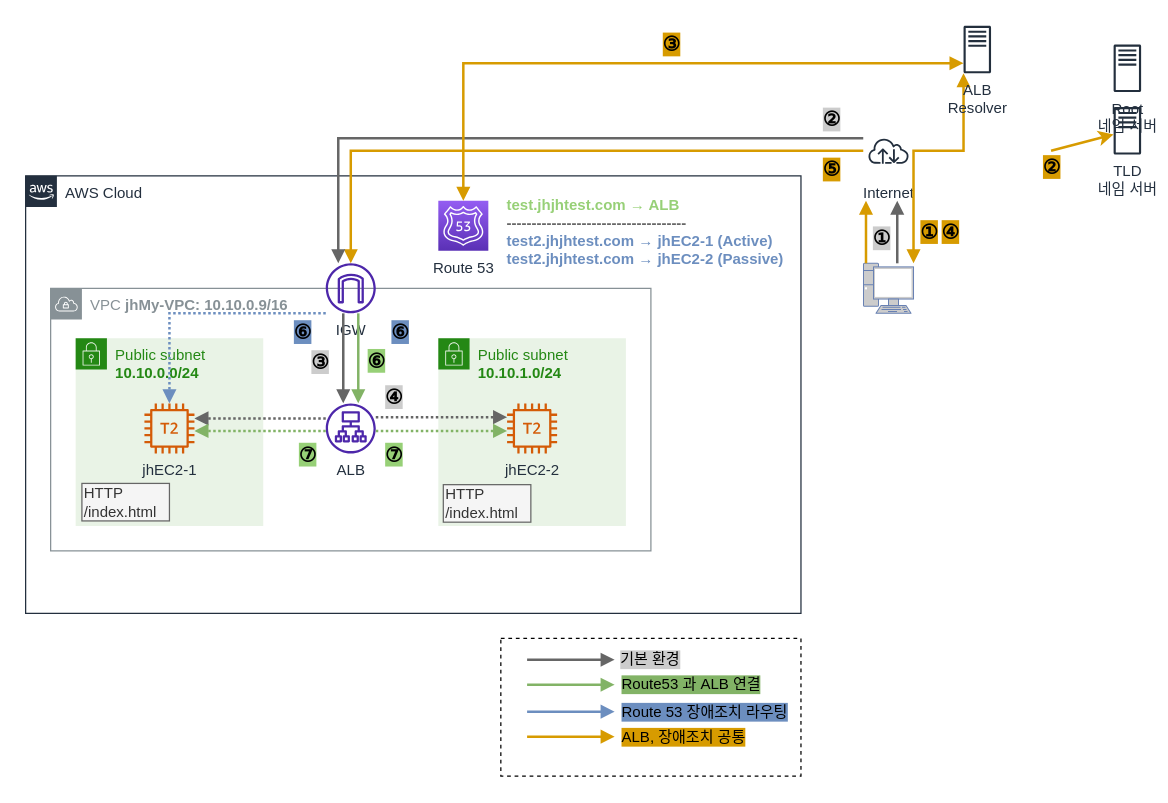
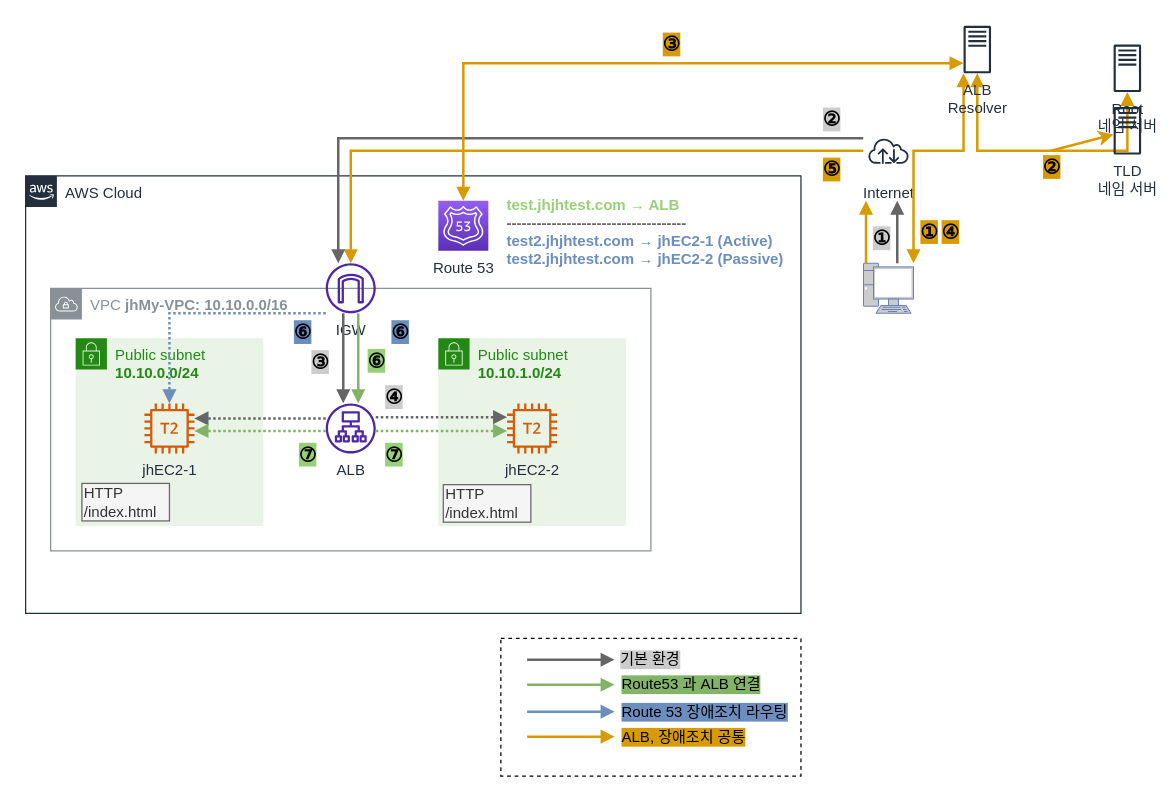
  <mxCell id="0" />
  <mxCell id="1" parent="0" />
  <mxCell id="2" value="AWS Cloud" style="points=[[0,0],[0.25,0],[0.5,0],[0.75,0],[1,0],[1,0.25],[1,0.5],[1,0.75],[1,1],[0.75,1],[0.5,1],[0.25,1],[0,1],[0,0.75],[0,0.5],[0,0.25]];outlineConnect=0;gradientColor=none;html=1;whiteSpace=wrap;fontSize=12;fontStyle=0;container=1;pointerEvents=0;collapsible=0;recursiveResize=0;shape=mxgraph.aws4.group;grIcon=mxgraph.aws4.group_aws_cloud_alt;strokeColor=#232F3E;fillColor=none;verticalAlign=top;align=left;spacingLeft=30;fontColor=#232F3E;dashed=0;" parent="1" vertex="1"><mxGeometry x="20" y="140" width="620" height="350" as="geometry" /></mxCell>
- <mxCell id="3" value="VPC &lt;b&gt;jhMy-VPC: 10.10.0.9/16&lt;/b&gt;" style="sketch=0;outlineConnect=0;gradientColor=none;html=1;whiteSpace=wrap;fontSize=12;fontStyle=0;shape=mxgraph.aws4.group;grIcon=mxgraph.aws4.group_vpc;strokeColor=#879196;fillColor=none;verticalAlign=top;align=left;spacingLeft=30;fontColor=#879196;dashed=0;" parent="2" vertex="1"><mxGeometry x="20" y="90" width="480" height="210" as="geometry" /></mxCell>
+ <mxCell id="3" value="VPC &lt;b&gt;jhMy-VPC: 10.10.0.0/16&lt;/b&gt;" style="sketch=0;outlineConnect=0;gradientColor=none;html=1;whiteSpace=wrap;fontSize=12;fontStyle=0;shape=mxgraph.aws4.group;grIcon=mxgraph.aws4.group_vpc;strokeColor=#879196;fillColor=none;verticalAlign=top;align=left;spacingLeft=30;fontColor=#879196;dashed=0;" parent="2" vertex="1"><mxGeometry x="20" y="90" width="480" height="210" as="geometry" /></mxCell>
  <mxCell id="4" value="Public subnet&lt;br&gt;&lt;b&gt;10.10.0.0/24&lt;/b&gt;" style="points=[[0,0],[0.25,0],[0.5,0],[0.75,0],[1,0],[1,0.25],[1,0.5],[1,0.75],[1,1],[0.75,1],[0.5,1],[0.25,1],[0,1],[0,0.75],[0,0.5],[0,0.25]];outlineConnect=0;gradientColor=none;html=1;whiteSpace=wrap;fontSize=12;fontStyle=0;container=1;pointerEvents=0;collapsible=0;recursiveResize=0;shape=mxgraph.aws4.group;grIcon=mxgraph.aws4.group_security_group;grStroke=0;strokeColor=#248814;fillColor=#E9F3E6;verticalAlign=top;align=left;spacingLeft=30;fontColor=#248814;dashed=0;" parent="2" vertex="1"><mxGeometry x="40" y="130" width="150" height="150" as="geometry" /></mxCell>
  <mxCell id="5" value="jhEC2-1" style="sketch=0;outlineConnect=0;fontColor=#232F3E;gradientColor=none;fillColor=#D45B07;strokeColor=none;dashed=0;verticalLabelPosition=bottom;verticalAlign=top;align=center;html=1;fontSize=12;fontStyle=0;aspect=fixed;pointerEvents=1;shape=mxgraph.aws4.t2_instance;" parent="4" vertex="1"><mxGeometry x="55" y="52" width="40" height="40" as="geometry" /></mxCell>
  <mxCell id="6" value="Public subnet&lt;br&gt;&lt;b&gt;10.10.1.0/24&lt;/b&gt;" style="points=[[0,0],[0.25,0],[0.5,0],[0.75,0],[1,0],[1,0.25],[1,0.5],[1,0.75],[1,1],[0.75,1],[0.5,1],[0.25,1],[0,1],[0,0.75],[0,0.5],[0,0.25]];outlineConnect=0;gradientColor=none;html=1;whiteSpace=wrap;fontSize=12;fontStyle=0;container=1;pointerEvents=0;collapsible=0;recursiveResize=0;shape=mxgraph.aws4.group;grIcon=mxgraph.aws4.group_security_group;grStroke=0;strokeColor=#248814;fillColor=#E9F3E6;verticalAlign=top;align=left;spacingLeft=30;fontColor=#248814;dashed=0;" parent="2" vertex="1"><mxGeometry x="330" y="130" width="150" height="150" as="geometry" /></mxCell>
  <mxCell id="7" value="jhEC2-2" style="sketch=0;outlineConnect=0;fontColor=#232F3E;gradientColor=none;fillColor=#D45B07;strokeColor=none;dashed=0;verticalLabelPosition=bottom;verticalAlign=top;align=center;html=1;fontSize=12;fontStyle=0;aspect=fixed;pointerEvents=1;shape=mxgraph.aws4.t2_instance;" parent="6" vertex="1"><mxGeometry x="55" y="52" width="40" height="40" as="geometry" /></mxCell>
  <mxCell id="8" value="HTTP&lt;br&gt;&lt;div style=&quot;&quot;&gt;&lt;span style=&quot;background-color: initial;&quot;&gt;/index.html&lt;/span&gt;&lt;/div&gt;" style="text;html=1;strokeColor=#666666;fillColor=#f5f5f5;align=left;verticalAlign=middle;whiteSpace=wrap;rounded=0;fontSize=12;fontColor=#333333;" parent="6" vertex="1"><mxGeometry x="4" y="117" width="70" height="30" as="geometry" /></mxCell>
  <mxCell id="9" style="edgeStyle=orthogonalEdgeStyle;rounded=0;orthogonalLoop=1;jettySize=auto;html=1;strokeWidth=2;fontSize=12;fontColor=#97D077;startArrow=none;startFill=0;endArrow=block;endFill=1;fillColor=#dae8fc;strokeColor=#6c8ebf;dashed=1;dashPattern=1 1;" parent="2" source="10" target="5" edge="1"><mxGeometry relative="1" as="geometry"><Array as="points"><mxPoint x="115" y="110" /></Array></mxGeometry></mxCell>
  <mxCell id="10" value="IGW" style="sketch=0;outlineConnect=0;fontColor=#232F3E;gradientColor=none;fillColor=#4D27AA;strokeColor=none;dashed=0;verticalLabelPosition=bottom;verticalAlign=top;align=center;html=1;fontSize=12;fontStyle=0;aspect=fixed;pointerEvents=1;shape=mxgraph.aws4.internet_gateway;" parent="2" vertex="1"><mxGeometry x="240" y="70" width="40" height="40" as="geometry" /></mxCell>
  <mxCell id="11" value="Route 53" style="sketch=0;points=[[0,0,0],[0.25,0,0],[0.5,0,0],[0.75,0,0],[1,0,0],[0,1,0],[0.25,1,0],[0.5,1,0],[0.75,1,0],[1,1,0],[0,0.25,0],[0,0.5,0],[0,0.75,0],[1,0.25,0],[1,0.5,0],[1,0.75,0]];outlineConnect=0;fontColor=#232F3E;gradientColor=#945DF2;gradientDirection=north;fillColor=#5A30B5;strokeColor=#ffffff;dashed=0;verticalLabelPosition=bottom;verticalAlign=top;align=center;html=1;fontSize=12;fontStyle=0;aspect=fixed;shape=mxgraph.aws4.resourceIcon;resIcon=mxgraph.aws4.route_53;" parent="2" vertex="1"><mxGeometry x="330" y="20" width="40" height="40" as="geometry" /></mxCell>
  <mxCell id="12" value="HTTP&lt;br&gt;&lt;div style=&quot;&quot;&gt;&lt;span style=&quot;background-color: initial;&quot;&gt;/index.html&lt;/span&gt;&lt;/div&gt;" style="text;html=1;strokeColor=#666666;fillColor=#f5f5f5;align=left;verticalAlign=middle;whiteSpace=wrap;rounded=0;fontSize=12;fontColor=#333333;" parent="2" vertex="1"><mxGeometry x="45" y="246" width="70" height="30" as="geometry" /></mxCell>
  <mxCell id="13" value="&lt;b style=&quot;color: rgb(151, 208, 119);&quot;&gt;test.jhjhtest.com → ALB&lt;br&gt;&lt;/b&gt;&lt;b style=&quot;&quot;&gt;&lt;font color=&quot;#666666&quot;&gt;------------------------------------&lt;/font&gt;&lt;br&gt;&lt;font color=&quot;#6c8ebf&quot;&gt;test2.jhjhtest.com → jhEC2-1 (Active)&lt;/font&gt;&lt;br&gt;&lt;font color=&quot;#6c8ebf&quot;&gt;test2.jhjhtest.com → jhEC2-2 (Passive)&lt;/font&gt;&lt;/b&gt;" style="text;html=1;strokeColor=none;fillColor=none;align=left;verticalAlign=middle;whiteSpace=wrap;rounded=0;fontSize=12;" parent="2" vertex="1"><mxGeometry x="383" y="15" width="225" height="60" as="geometry" /></mxCell>
  <mxCell id="14" value="⑥" style="text;html=1;strokeColor=none;fillColor=none;align=center;verticalAlign=middle;whiteSpace=wrap;rounded=0;fontSize=16;labelBackgroundColor=#6C8EBF;fontStyle=1" parent="2" vertex="1"><mxGeometry x="280" y="110" width="40" height="30" as="geometry" /></mxCell>
  <mxCell id="15" value="⑥" style="text;html=1;strokeColor=none;fillColor=none;align=center;verticalAlign=middle;whiteSpace=wrap;rounded=0;fontSize=16;labelBackgroundColor=#6C8EBF;fontStyle=1" parent="2" vertex="1"><mxGeometry x="202" y="110" width="40" height="30" as="geometry" /></mxCell>
  <mxCell id="16" style="edgeStyle=orthogonalEdgeStyle;rounded=0;orthogonalLoop=1;jettySize=auto;html=1;strokeWidth=2;fontSize=12;fontColor=#97D077;startArrow=none;startFill=0;endArrow=block;endFill=1;fillColor=#ffe6cc;strokeColor=#d79b00;" parent="1" source="18" target="10" edge="1"><mxGeometry relative="1" as="geometry"><Array as="points"><mxPoint x="280" y="120" /></Array></mxGeometry></mxCell>
  <mxCell id="17" style="edgeStyle=orthogonalEdgeStyle;rounded=0;orthogonalLoop=1;jettySize=auto;html=1;strokeWidth=2;fontSize=16;endArrow=block;endFill=1;fillColor=#f5f5f5;strokeColor=#666666;" edge="1" parent="1" source="18" target="10"><mxGeometry relative="1" as="geometry"><Array as="points"><mxPoint x="270" y="110" /></Array></mxGeometry></mxCell>
  <mxCell id="18" value="Internet" style="sketch=0;outlineConnect=0;fontColor=#232F3E;gradientColor=none;strokeColor=#232F3E;fillColor=#ffffff;dashed=0;verticalLabelPosition=bottom;verticalAlign=top;align=center;html=1;fontSize=12;fontStyle=0;aspect=fixed;shape=mxgraph.aws4.resourceIcon;resIcon=mxgraph.aws4.internet;" parent="1" vertex="1"><mxGeometry x="690" y="100" width="40" height="40" as="geometry" /></mxCell>
  <mxCell id="19" style="edgeStyle=orthogonalEdgeStyle;rounded=0;orthogonalLoop=1;jettySize=auto;html=1;strokeWidth=2;fontSize=12;startArrow=block;startFill=1;endArrow=block;endFill=1;fillColor=#ffe6cc;strokeColor=#d79b00;" parent="1" source="21" target="24" edge="1"><mxGeometry relative="1" as="geometry"><Array as="points"><mxPoint x="730" y="120" /><mxPoint x="770" y="120" /></Array></mxGeometry></mxCell>
  <mxCell id="20" style="edgeStyle=orthogonalEdgeStyle;rounded=0;orthogonalLoop=1;jettySize=auto;html=1;endArrow=block;endFill=1;fillColor=#f5f5f5;strokeColor=#666666;strokeWidth=2;" edge="1" parent="1"><mxGeometry relative="1" as="geometry"><mxPoint x="717" y="160" as="targetPoint" /><mxPoint x="717" y="210" as="sourcePoint" /></mxGeometry></mxCell>
  <mxCell id="21" value="" style="fontColor=#0066CC;verticalAlign=top;verticalLabelPosition=bottom;labelPosition=center;align=center;html=1;outlineConnect=0;fillColor=#CCCCCC;strokeColor=#6881B3;gradientColor=none;gradientDirection=north;strokeWidth=2;shape=mxgraph.networks.pc;fontSize=12;" parent="1" vertex="1"><mxGeometry x="690" y="210" width="40" height="40" as="geometry" /></mxCell>
+ <mxCell id="22" style="edgeStyle=orthogonalEdgeStyle;rounded=0;orthogonalLoop=1;jettySize=auto;html=1;strokeWidth=2;fontSize=12;startArrow=block;startFill=1;endArrow=block;endFill=1;fillColor=#ffe6cc;strokeColor=#d79b00;" parent="1" source="24" target="26" edge="1"><mxGeometry relative="1" as="geometry"><Array as="points"><mxPoint x="781" y="120" /><mxPoint x="901" y="120" /></Array></mxGeometry></mxCell>
  <mxCell id="23" style="edgeStyle=orthogonalEdgeStyle;rounded=0;orthogonalLoop=1;jettySize=auto;html=1;entryX=0.5;entryY=0;entryDx=0;entryDy=0;entryPerimeter=0;strokeWidth=2;fontSize=12;startArrow=block;startFill=1;endArrow=block;endFill=1;fillColor=#ffe6cc;strokeColor=#d79b00;" parent="1" source="24" target="11" edge="1"><mxGeometry relative="1" as="geometry"><Array as="points"><mxPoint x="370" y="50" /></Array></mxGeometry></mxCell>
  <mxCell id="24" value="ALB&lt;br&gt;Resolver" style="sketch=0;outlineConnect=0;fontColor=#232F3E;gradientColor=none;fillColor=#232F3D;strokeColor=none;dashed=0;verticalLabelPosition=bottom;verticalAlign=top;align=center;html=1;fontSize=12;fontStyle=0;aspect=fixed;pointerEvents=1;shape=mxgraph.aws4.traditional_server;" parent="1" vertex="1"><mxGeometry x="770" y="20" width="22" height="38.13" as="geometry" /></mxCell>
  <mxCell id="25" value="TLD&lt;br&gt;네임 서버" style="sketch=0;outlineConnect=0;fontColor=#232F3E;gradientColor=none;fillColor=#232F3D;strokeColor=none;dashed=0;verticalLabelPosition=bottom;verticalAlign=top;align=center;html=1;fontSize=12;fontStyle=0;aspect=fixed;pointerEvents=1;shape=mxgraph.aws4.traditional_server;" parent="1" vertex="1"><mxGeometry x="890" y="85" width="22" height="38.13" as="geometry" /></mxCell>
  <mxCell id="26" value="Root&lt;br&gt;네임 서버" style="sketch=0;outlineConnect=0;fontColor=#232F3E;gradientColor=none;fillColor=#232F3D;strokeColor=none;dashed=0;verticalLabelPosition=bottom;verticalAlign=top;align=center;html=1;fontSize=12;fontStyle=0;aspect=fixed;pointerEvents=1;shape=mxgraph.aws4.traditional_server;" parent="1" vertex="1"><mxGeometry x="890" y="35" width="22" height="38.13" as="geometry" /></mxCell>
  <mxCell id="27" value="" style="endArrow=classic;html=1;rounded=0;strokeWidth=2;fontSize=12;fillColor=#ffe6cc;strokeColor=#d79b00;" parent="1" target="25" edge="1"><mxGeometry width="50" height="50" relative="1" as="geometry"><mxPoint x="840" y="120" as="sourcePoint" /><mxPoint x="480" y="260" as="targetPoint" /></mxGeometry></mxCell>
  <mxCell id="28" style="edgeStyle=orthogonalEdgeStyle;rounded=0;orthogonalLoop=1;jettySize=auto;html=1;fontSize=12;startArrow=none;startFill=0;endArrow=block;endFill=1;fillColor=#ffe6cc;strokeColor=#d79b00;strokeWidth=2;" parent="1" edge="1"><mxGeometry relative="1" as="geometry"><mxPoint x="692" y="160" as="targetPoint" /><mxPoint x="692" y="210" as="sourcePoint" /></mxGeometry></mxCell>
  <mxCell id="29" value="①" style="text;html=1;strokeColor=none;fillColor=none;align=center;verticalAlign=middle;whiteSpace=wrap;rounded=0;fontSize=16;labelBackgroundColor=#D79B00;fontStyle=1" parent="1" vertex="1"><mxGeometry x="723" y="170" width="40" height="30" as="geometry" /></mxCell>
  <mxCell id="30" value="②" style="text;html=1;strokeColor=none;fillColor=none;align=center;verticalAlign=middle;whiteSpace=wrap;rounded=0;fontSize=16;labelBackgroundColor=#D79B00;fontStyle=1" parent="1" vertex="1"><mxGeometry x="821" y="120" width="40" height="25" as="geometry" /></mxCell>
  <mxCell id="31" value="③" style="text;html=1;strokeColor=none;fillColor=none;align=center;verticalAlign=middle;whiteSpace=wrap;rounded=0;fontSize=16;labelBackgroundColor=#D79B00;fontStyle=1" parent="1" vertex="1"><mxGeometry x="517" y="20" width="40" height="30" as="geometry" /></mxCell>
  <mxCell id="32" value="④" style="text;html=1;strokeColor=none;fillColor=none;align=center;verticalAlign=middle;whiteSpace=wrap;rounded=0;fontSize=16;labelBackgroundColor=#D79B00;fontStyle=1" parent="1" vertex="1"><mxGeometry x="740" y="170" width="40" height="30" as="geometry" /></mxCell>
  <mxCell id="33" value="⑤" style="text;html=1;strokeColor=none;fillColor=none;align=center;verticalAlign=middle;whiteSpace=wrap;rounded=0;fontSize=16;labelBackgroundColor=#D79B00;fontStyle=1" parent="1" vertex="1"><mxGeometry x="645" y="120" width="40" height="30" as="geometry" /></mxCell>
  <mxCell id="34" value="①" style="text;html=1;strokeColor=none;fillColor=none;align=center;verticalAlign=middle;whiteSpace=wrap;rounded=0;fontSize=16;fontStyle=1;labelBackgroundColor=#CCCCCC;" vertex="1" parent="1"><mxGeometry x="690" y="180" width="30" height="20" as="geometry" /></mxCell>
  <mxCell id="35" value="②" style="text;html=1;strokeColor=none;fillColor=none;align=center;verticalAlign=middle;whiteSpace=wrap;rounded=0;labelBackgroundColor=#CCCCCC;fontSize=16;fontStyle=1" vertex="1" parent="1"><mxGeometry x="650" y="80" width="30" height="30" as="geometry" /></mxCell>
  <mxCell id="36" style="edgeStyle=orthogonalEdgeStyle;rounded=0;orthogonalLoop=1;jettySize=auto;html=1;strokeWidth=2;fontSize=12;startArrow=none;startFill=0;endArrow=block;endFill=1;fillColor=#f5f5f5;strokeColor=#666666;dashed=1;dashPattern=1 1;" edge="1" parent="1"><mxGeometry relative="1" as="geometry"><mxPoint x="260" y="334" as="sourcePoint" /><mxPoint x="155" y="334" as="targetPoint" /></mxGeometry></mxCell>
  <mxCell id="37" value="ALB" style="sketch=0;outlineConnect=0;fontColor=#232F3E;gradientColor=none;fillColor=#4D27AA;strokeColor=none;dashed=0;verticalLabelPosition=bottom;verticalAlign=top;align=center;html=1;fontSize=12;fontStyle=0;aspect=fixed;pointerEvents=1;shape=mxgraph.aws4.application_load_balancer;" vertex="1" parent="1"><mxGeometry x="260" y="322" width="40" height="40" as="geometry" /></mxCell>
  <mxCell id="38" value="④" style="text;html=1;strokeColor=none;fillColor=none;align=center;verticalAlign=middle;whiteSpace=wrap;rounded=0;labelBackgroundColor=#CCCCCC;fontSize=16;fontStyle=1" vertex="1" parent="1"><mxGeometry x="300" y="302" width="30" height="30" as="geometry" /></mxCell>
  <mxCell id="39" value="③" style="text;html=1;strokeColor=none;fillColor=none;align=center;verticalAlign=middle;whiteSpace=wrap;rounded=0;labelBackgroundColor=#CCCCCC;fontSize=16;fontStyle=1" vertex="1" parent="1"><mxGeometry x="241" y="274" width="30" height="30" as="geometry" /></mxCell>
  <mxCell id="40" style="edgeStyle=orthogonalEdgeStyle;rounded=0;orthogonalLoop=1;jettySize=auto;html=1;strokeWidth=2;fontSize=12;startArrow=none;startFill=0;endArrow=block;endFill=1;fillColor=#f5f5f5;strokeColor=#666666;dashed=1;dashPattern=1 1;" edge="1" parent="1"><mxGeometry relative="1" as="geometry"><mxPoint x="300" y="333" as="sourcePoint" /><mxPoint x="405" y="333" as="targetPoint" /></mxGeometry></mxCell>
  <mxCell id="41" style="edgeStyle=orthogonalEdgeStyle;rounded=0;orthogonalLoop=1;jettySize=auto;html=1;strokeWidth=2;fontSize=12;startArrow=none;startFill=0;endArrow=block;endFill=1;fillColor=#f5f5f5;strokeColor=#666666;" edge="1" parent="1"><mxGeometry relative="1" as="geometry"><mxPoint x="274" y="250" as="sourcePoint" /><mxPoint x="274" y="322" as="targetPoint" /></mxGeometry></mxCell>
  <mxCell id="42" value="⑦" style="text;html=1;strokeColor=none;fillColor=none;align=center;verticalAlign=middle;whiteSpace=wrap;rounded=0;fontSize=16;labelBackgroundColor=#97D077;fontStyle=1" vertex="1" parent="1"><mxGeometry x="295" y="350" width="40" height="25" as="geometry" /></mxCell>
  <mxCell id="43" value="⑦" style="text;html=1;strokeColor=none;fillColor=none;align=center;verticalAlign=middle;whiteSpace=wrap;rounded=0;fontSize=16;labelBackgroundColor=#97D077;fontStyle=1" vertex="1" parent="1"><mxGeometry x="226" y="350" width="40" height="25" as="geometry" /></mxCell>
  <mxCell id="44" style="edgeStyle=orthogonalEdgeStyle;rounded=0;orthogonalLoop=1;jettySize=auto;html=1;strokeWidth=2;fontSize=12;startArrow=none;startFill=0;endArrow=block;endFill=1;fillColor=#d5e8d4;strokeColor=#82b366;dashed=1;dashPattern=1 1;" edge="1" parent="1"><mxGeometry relative="1" as="geometry"><mxPoint x="260" y="344" as="sourcePoint" /><mxPoint x="155" y="344" as="targetPoint" /></mxGeometry></mxCell>
  <mxCell id="45" style="edgeStyle=orthogonalEdgeStyle;rounded=0;orthogonalLoop=1;jettySize=auto;html=1;strokeWidth=2;fontSize=12;startArrow=none;startFill=0;endArrow=block;endFill=1;fillColor=#d5e8d4;strokeColor=#82b366;dashed=1;dashPattern=1 1;" edge="1" parent="1"><mxGeometry relative="1" as="geometry"><mxPoint x="300" y="344" as="sourcePoint" /><mxPoint x="405" y="344" as="targetPoint" /></mxGeometry></mxCell>
  <mxCell id="46" style="edgeStyle=orthogonalEdgeStyle;rounded=0;orthogonalLoop=1;jettySize=auto;html=1;strokeWidth=2;fontSize=12;startArrow=none;startFill=0;endArrow=block;endFill=1;fillColor=#d5e8d4;strokeColor=#82b366;" edge="1" parent="1"><mxGeometry relative="1" as="geometry"><mxPoint x="286" y="250" as="sourcePoint" /><mxPoint x="286" y="322" as="targetPoint" /></mxGeometry></mxCell>
  <mxCell id="47" value="⑥" style="text;html=1;strokeColor=none;fillColor=none;align=center;verticalAlign=middle;whiteSpace=wrap;rounded=0;fontSize=16;labelBackgroundColor=#97D077;fontStyle=1" vertex="1" parent="1"><mxGeometry x="281" y="273" width="40" height="30" as="geometry" /></mxCell>
  <mxCell id="48" value="" style="rounded=0;whiteSpace=wrap;html=1;labelBackgroundColor=none;fontColor=#000000;dashed=1;" vertex="1" parent="1"><mxGeometry x="400" y="510" width="240" height="110" as="geometry" /></mxCell>
  <mxCell id="49" value="" style="endArrow=block;html=1;rounded=0;strokeColor=#666666;strokeWidth=2;endFill=1;fillColor=#f5f5f5;" edge="1" parent="1"><mxGeometry width="50" height="50" relative="1" as="geometry"><mxPoint x="421" y="527" as="sourcePoint" /><mxPoint x="491" y="527" as="targetPoint" /></mxGeometry></mxCell>
  <mxCell id="50" value="" style="endArrow=block;html=1;rounded=0;strokeColor=#82b366;strokeWidth=2;endFill=1;fillColor=#d5e8d4;" edge="1" parent="1"><mxGeometry width="50" height="50" relative="1" as="geometry"><mxPoint x="421" y="547" as="sourcePoint" /><mxPoint x="491" y="547" as="targetPoint" /></mxGeometry></mxCell>
  <mxCell id="51" value="" style="endArrow=block;html=1;rounded=0;strokeColor=#6c8ebf;strokeWidth=2;endFill=1;fillColor=#dae8fc;" edge="1" parent="1"><mxGeometry width="50" height="50" relative="1" as="geometry"><mxPoint x="421" y="568.5" as="sourcePoint" /><mxPoint x="491" y="568.5" as="targetPoint" /></mxGeometry></mxCell>
  <mxCell id="52" value="기본 환경" style="text;html=1;strokeColor=none;fillColor=none;align=left;verticalAlign=middle;whiteSpace=wrap;rounded=0;fontColor=#000000;labelBackgroundColor=#CCCCCC;" vertex="1" parent="1"><mxGeometry x="494" y="512" width="60" height="30" as="geometry" /></mxCell>
  <mxCell id="53" value="Route53 과 ALB 연결" style="text;html=1;strokeColor=none;fillColor=none;align=left;verticalAlign=middle;whiteSpace=wrap;rounded=0;labelBackgroundColor=#82B366;" vertex="1" parent="1"><mxGeometry x="495" y="537" width="125" height="20" as="geometry" /></mxCell>
  <mxCell id="54" value="Route 53 장애조치 라우팅" style="text;html=1;strokeColor=none;fillColor=none;align=left;verticalAlign=middle;whiteSpace=wrap;rounded=0;labelBackgroundColor=#6C8EBF;" vertex="1" parent="1"><mxGeometry x="495" y="559" width="145" height="20" as="geometry" /></mxCell>
  <mxCell id="55" value="" style="endArrow=block;html=1;rounded=0;strokeColor=#D79B00;strokeWidth=2;endFill=1;fillColor=#dae8fc;" edge="1" parent="1"><mxGeometry width="50" height="50" relative="1" as="geometry"><mxPoint x="421" y="588.5" as="sourcePoint" /><mxPoint x="491" y="588.5" as="targetPoint" /></mxGeometry></mxCell>
  <mxCell id="56" value="ALB, 장애조치 공통" style="text;html=1;strokeColor=none;fillColor=none;align=left;verticalAlign=middle;whiteSpace=wrap;rounded=0;labelBackgroundColor=#D79B00;" vertex="1" parent="1"><mxGeometry x="495" y="579" width="145" height="20" as="geometry" /></mxCell>
